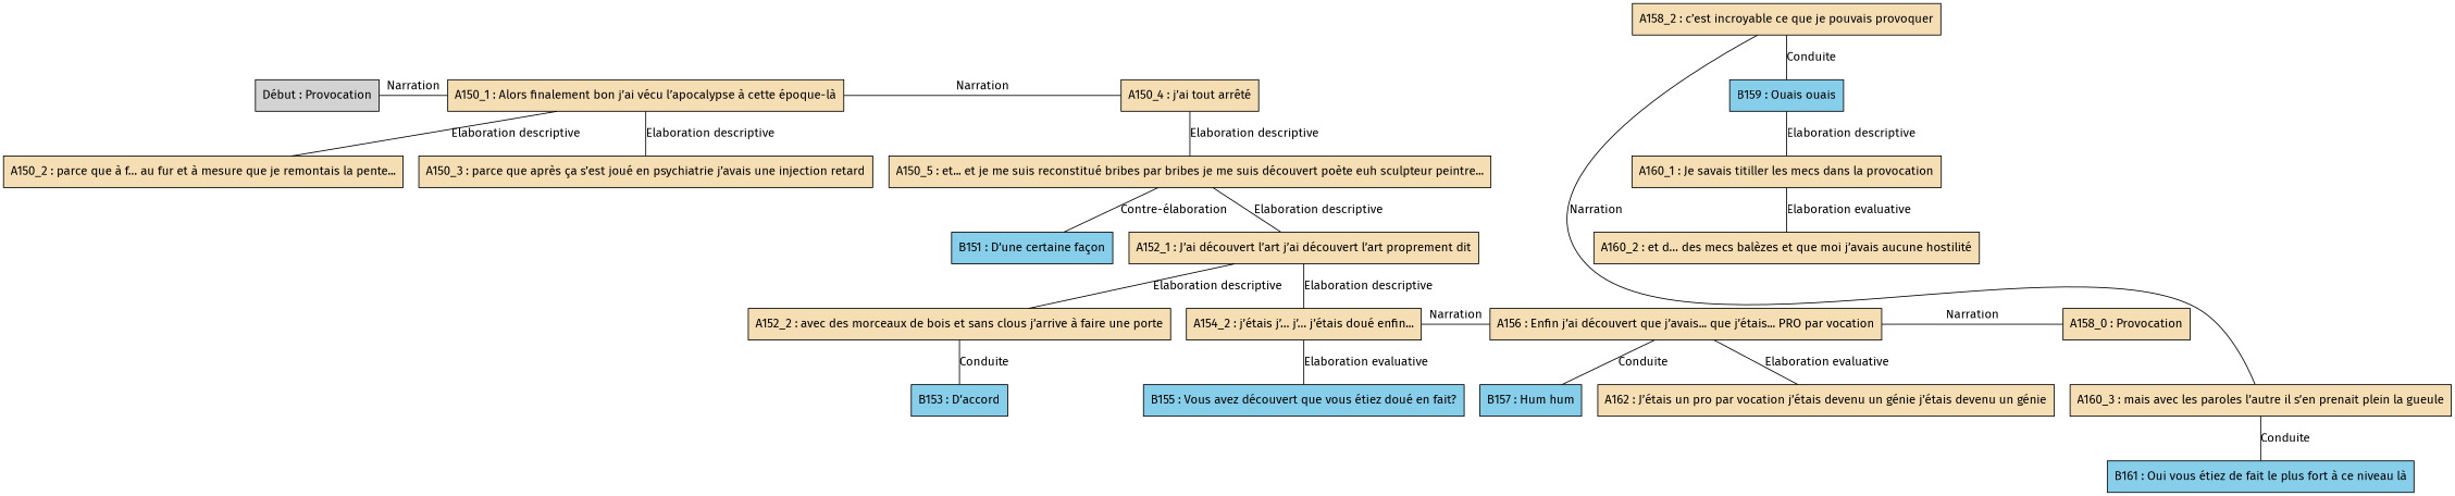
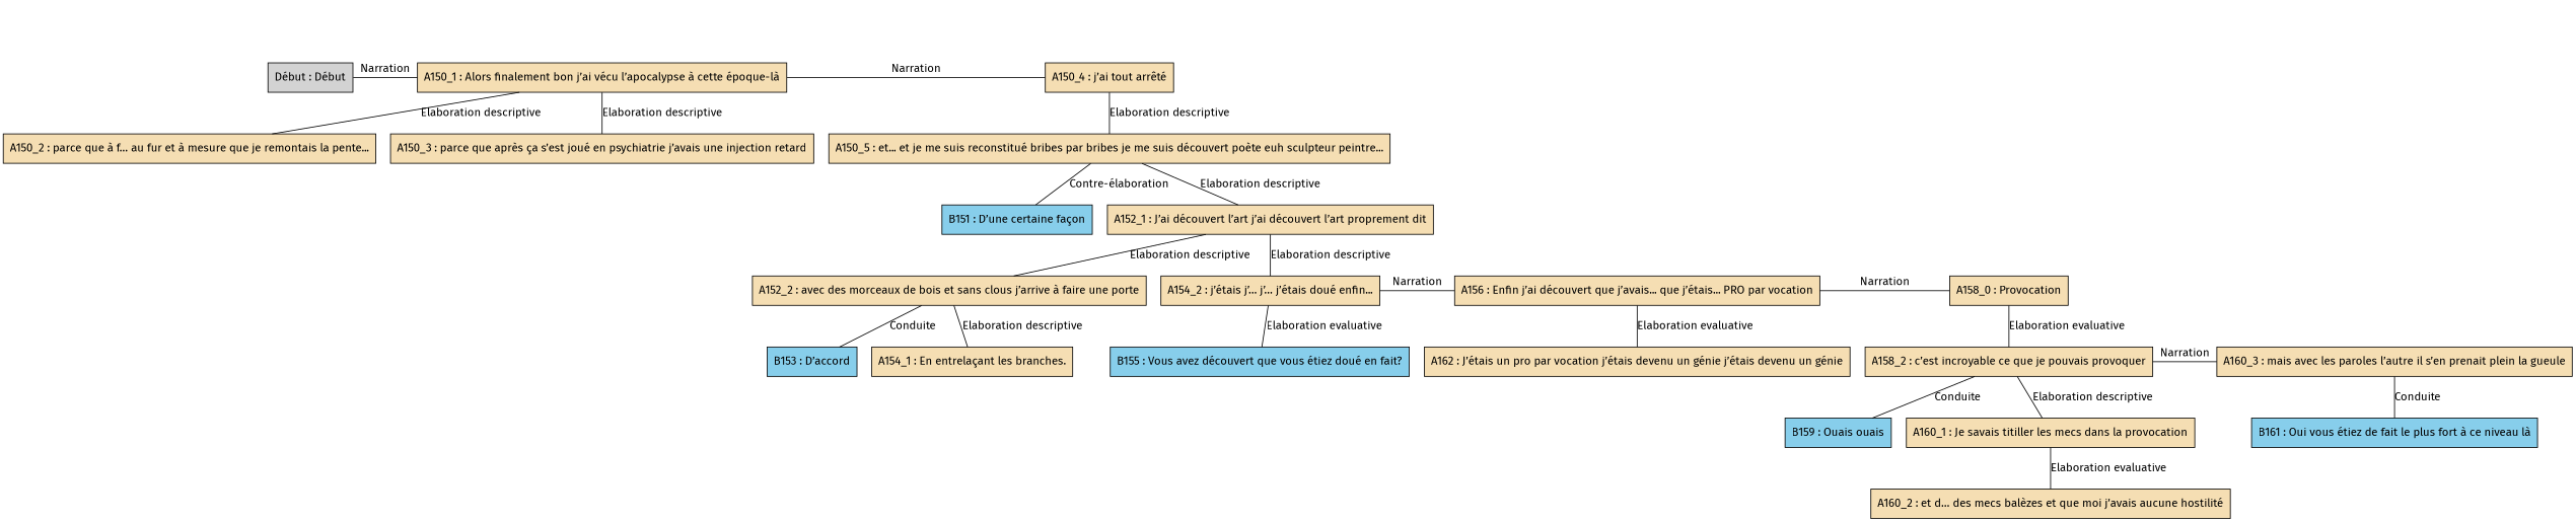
  digraph {
    fontname="Fira Sans"
    newrank=true
    node [fontname="Fira Sans" shape=box style=filled fillcolor=wheat]
    edge [fontname="Fira Sans" weight=2 dir=none]
    zero [style=invis fillcolor=""]
-   n2 [label="Début : Provocation" fillcolor=""]
+   n2 [label="Début : Début" fillcolor=""]
    n3 [label="A150_1 : Alors finalement bon j’ai vécu l’apocalypse à cette époque-là"]
    n4 [label="A150_4 : j’ai tout arrêté"]
    n5 [label="A150_2 : parce que à f… au fur et à mesure que je remontais la pente..."]
    n6 [label="A150_3 : parce que après ça s’est joué en psychiatrie j’avais une injection retard"]
    n7 [label="A150_5 : et... et je me suis reconstitué bribes par bribes je me suis découvert poète euh sculpteur peintre..."]
    n8 [fillcolor=skyblue label="B151 : D’une certaine façon"]
    n9 [label="A152_1 : J’ai découvert l’art j’ai découvert l’art proprement dit"]
    n10 [label="A152_2 : avec des morceaux de bois et sans clous j’arrive à faire une porte"]
    n11 [label="A154_2 : j’étais j’… j’… j’étais doué enfin..."]
    n12 [label="A156 : Enfin j’ai découvert que j’avais... que j’étais... PRO par vocation"]
    n13 [label="A158_0 : Provocation"]
    n14 [fillcolor=skyblue label="B153 : D’accord"]
+   n15 [label="A154_1 : En entrelaçant les branches."]
    n16 [fillcolor=skyblue label="B155 : Vous avez découvert que vous étiez doué en fait?"]
-   n17 [fillcolor=skyblue label="B157 : Hum hum"]
    n18 [label="A162 : J’étais un pro par vocation j’étais devenu un génie j’étais devenu un génie"]
    n19 [label="A158_2 : c’est incroyable ce que je pouvais provoquer"]
    n20 [label="A160_3 : mais avec les paroles l’autre il s’en prenait plein la gueule"]
    n21 [fillcolor=skyblue label="B159 : Ouais ouais"]
    n22 [label="A160_1 : Je savais titiller les mecs dans la provocation"]
    n23 [fillcolor=skyblue label="B161 : Oui vous étiez de fait le plus fort à ce niveau là"]
    n24 [label="A160_2 : et d… des mecs balèzes et que moi j’avais aucune hostilité"]
    zero -> n2 [style=invis weight="" dir=""]
    zero -> n3 [style=invis weight=1 dir=""]
    zero -> n4 [style=invis weight=1 dir=""]
    n2 -> n3 [constraint=false label=Narration weight=""]
    n3 -> n4 [constraint=false label=Narration weight=""]
    n3 -> n5 [label="Elaboration descriptive"]
    n3 -> n6 [label="Elaboration descriptive"]
    n4 -> n7 [label="Elaboration descriptive"]
    n7 -> n8 [label="Contre-élaboration"]
    n7 -> n9 [label="Elaboration descriptive"]
    n9 -> n10 [label="Elaboration descriptive"]
    n9 -> n11 [label="Elaboration descriptive"]
    n9 -> n12 [style=invis weight=1 dir=""]
    n9 -> n13 [style=invis weight=1 dir=""]
    n10 -> n14 [label=Conduite]
+   n10 -> n15 [label="Elaboration descriptive"]
    n11 -> n12 [constraint=false label=Narration weight=""]
    n11 -> n16 [label="Elaboration evaluative"]
    n12 -> n13 [constraint=false label=Narration weight=""]
-   n12 -> n17 [label=Conduite]
    n12 -> n18 [label="Elaboration evaluative"]
+   n13 -> n19 [label="Elaboration evaluative"]
    n13 -> n20 [style=invis weight=1 dir=""]
    n19 -> n20 [constraint=false label=Narration weight=""]
    n19 -> n21 [label=Conduite]
-   n21 -> n22 [label="Elaboration descriptive"]
+   n19 -> n22 [label="Elaboration descriptive"]
    n20 -> n23 [label=Conduite]
    n22 -> n24 [label="Elaboration evaluative"]
  }
